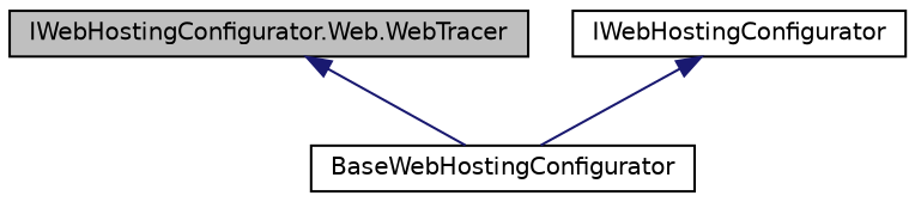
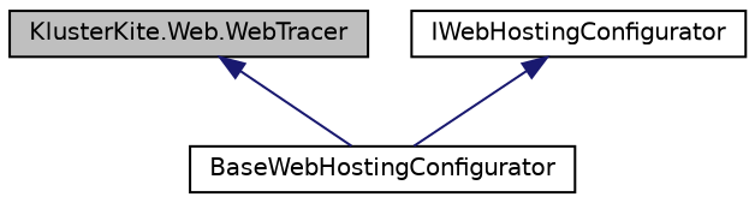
  digraph {
    fontname="DejaVu Sans"
    node [color=black fillcolor=white fontname="DejaVu Sans" fontsize=10 shape=record style=filled]
    edge [color=midnightblue dir=back fontname="DejaVu Sans" fontsize=10 labelfontname=Helvetica labelfontsize=10 style=solid]
-   n1 [fillcolor=grey75 fontcolor=black height=0.2 label="IWebHostingConfigurator.Web.WebTracer" width=0.4]
+   n1 [fillcolor=grey75 fontcolor=black height=0.2 label="KlusterKite.Web.WebTracer" width=0.4]
    n2 [height=0.2 label=BaseWebHostingConfigurator width=0.4]
    n3 [height=0.2 label=IWebHostingConfigurator width=0.4]
    n1 -> n2
    n3 -> n2
  }
